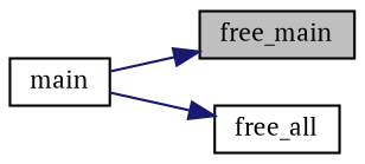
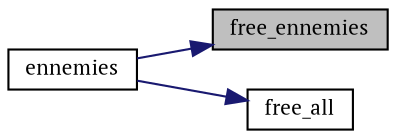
  digraph {
    fontname="PT Serif"
    rankdir=RL
    node [color=black fillcolor=white fontname="PT Serif" fontsize=10 shape=record style=filled]
    edge [color=midnightblue dir=back fontname="PT Serif" fontsize=10 labelfontname=Helvetica labelfontsize=10 style=solid]
-   n1 [fillcolor=grey75 fontcolor=black height=0.2 label=free_main width=0.4]
-   n2 [height=0.2 label=main width=0.4]
+   n1 [fillcolor=grey75 fontcolor=black height=0.2 label=free_ennemies width=0.4]
+   n2 [height=0.2 label=ennemies width=0.4]
    n3 [height=0.2 label=free_all width=0.4]
    n1 -> n2
    n3 -> n2
  }
